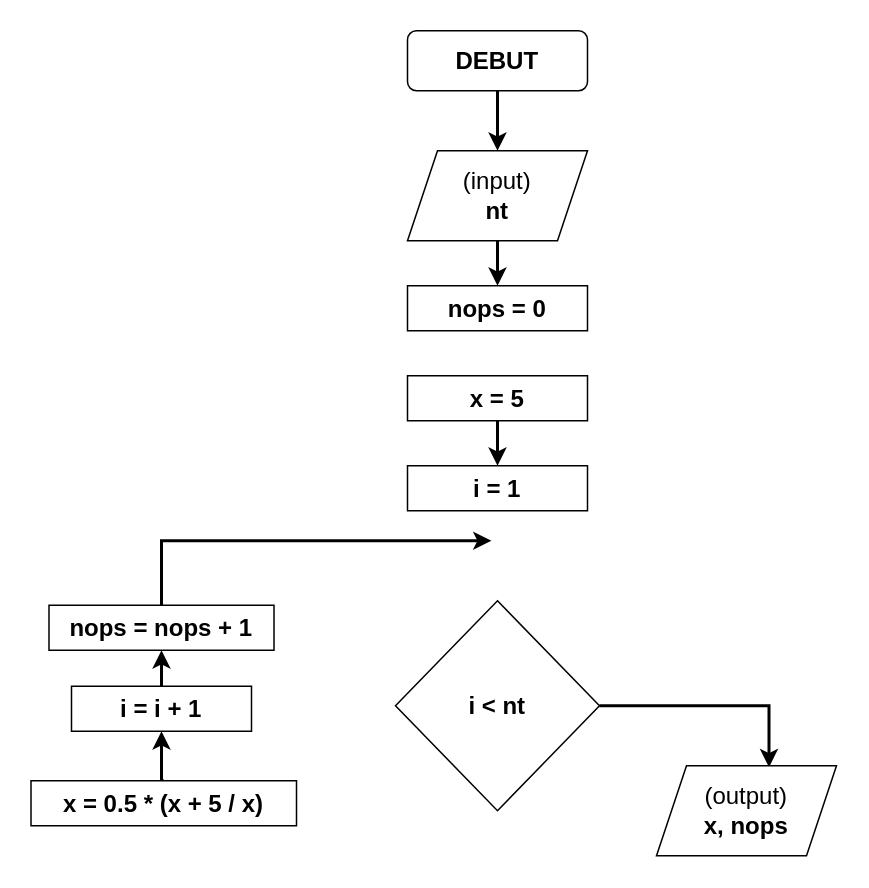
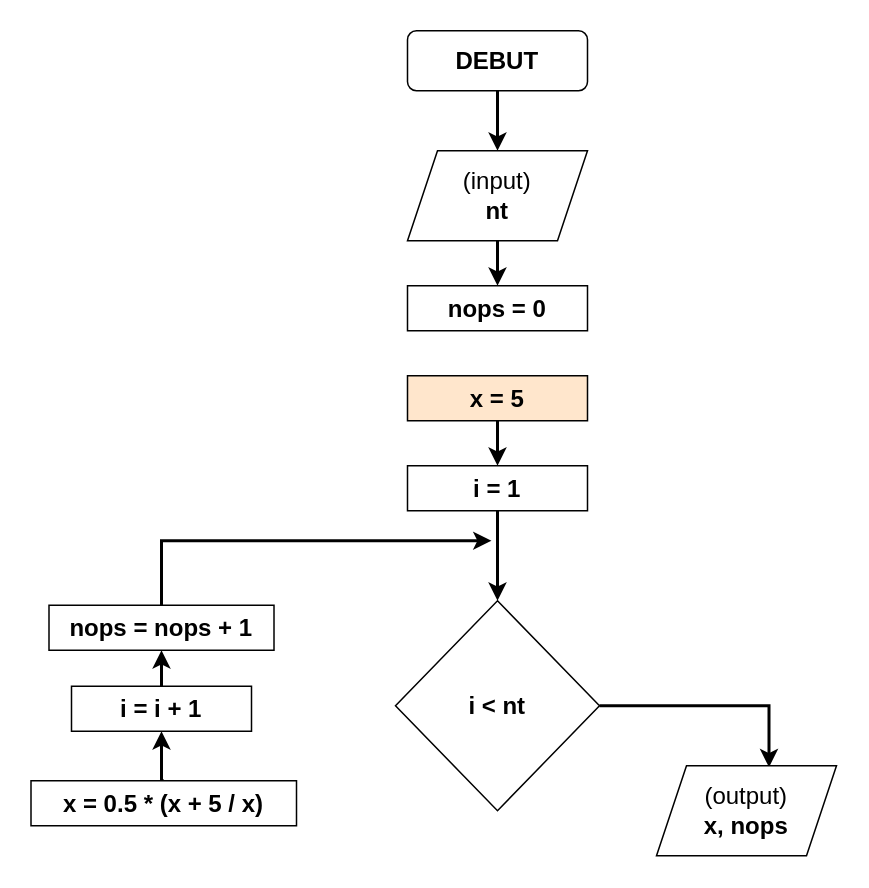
  <mxCell id="0" />
  <mxCell id="1" parent="0" />
  <mxCell id="2" style="edgeStyle=orthogonalEdgeStyle;rounded=0;orthogonalLoop=1;jettySize=auto;html=1;exitX=0.5;exitY=1;exitDx=0;exitDy=0;fontSize=16;strokeWidth=2;" edge="1" parent="1" source="3" target="5"><mxGeometry relative="1" as="geometry" /></mxCell>
  <mxCell id="3" value="&lt;font style=&quot;font-size: 16px;&quot;&gt;&lt;b&gt;DEBUT&lt;/b&gt;&lt;/font&gt;" style="rounded=1;whiteSpace=wrap;html=1;" vertex="1" parent="1"><mxGeometry x="271" y="20" width="120" height="40" as="geometry" /></mxCell>
  <mxCell id="4" style="edgeStyle=orthogonalEdgeStyle;rounded=0;orthogonalLoop=1;jettySize=auto;html=1;exitX=0.5;exitY=1;exitDx=0;exitDy=0;entryX=0.5;entryY=0;entryDx=0;entryDy=0;strokeWidth=2;fontSize=16;" edge="1" parent="1" source="5" target="6"><mxGeometry relative="1" as="geometry" /></mxCell>
  <mxCell id="5" value="(input)&lt;br&gt;&lt;b&gt;nt&lt;/b&gt;" style="shape=parallelogram;perimeter=parallelogramPerimeter;whiteSpace=wrap;html=1;fixedSize=1;fontSize=16;" vertex="1" parent="1"><mxGeometry x="271" y="100" width="120" height="60" as="geometry" /></mxCell>
  <mxCell id="6" value="&lt;b&gt;nops = 0&lt;/b&gt;" style="rounded=0;whiteSpace=wrap;html=1;fontSize=16;" vertex="1" parent="1"><mxGeometry x="271" y="190" width="120" height="30" as="geometry" /></mxCell>
  <mxCell id="7" style="edgeStyle=orthogonalEdgeStyle;rounded=0;orthogonalLoop=1;jettySize=auto;html=1;exitX=0.5;exitY=1;exitDx=0;exitDy=0;strokeWidth=2;fontSize=16;" edge="1" parent="1" source="8" target="10"><mxGeometry relative="1" as="geometry" /></mxCell>
- <mxCell id="8" value="&lt;b&gt;x = 5&lt;/b&gt;" style="rounded=0;whiteSpace=wrap;html=1;fontSize=16;" vertex="1" parent="1"><mxGeometry x="271" y="250" width="120" height="30" as="geometry" /></mxCell>
+ <mxCell id="8" value="&lt;b&gt;x = 5&lt;/b&gt;" style="rounded=0;whiteSpace=wrap;html=1;fontSize=16;fillColor=#ffe6cc;" vertex="1" parent="1"><mxGeometry x="271" y="250" width="120" height="30" as="geometry" /></mxCell>
+ <mxCell id="9" style="edgeStyle=orthogonalEdgeStyle;rounded=0;orthogonalLoop=1;jettySize=auto;html=1;exitX=0.5;exitY=1;exitDx=0;exitDy=0;strokeWidth=2;fontSize=16;" edge="1" parent="1" source="10" target="12"><mxGeometry relative="1" as="geometry" /></mxCell>
  <mxCell id="10" value="&lt;b&gt;i = 1&lt;/b&gt;" style="rounded=0;whiteSpace=wrap;html=1;fontSize=16;" vertex="1" parent="1"><mxGeometry x="271" y="310" width="120" height="30" as="geometry" /></mxCell>
  <mxCell id="11" style="edgeStyle=orthogonalEdgeStyle;rounded=0;orthogonalLoop=1;jettySize=auto;html=1;exitX=1;exitY=0.5;exitDx=0;exitDy=0;entryX=0.625;entryY=0.017;entryDx=0;entryDy=0;entryPerimeter=0;strokeWidth=2;fontSize=16;" edge="1" parent="1" source="12" target="17"><mxGeometry relative="1" as="geometry" /></mxCell>
  <mxCell id="12" value="&lt;b&gt;i &amp;lt; nt&lt;/b&gt;" style="rhombus;whiteSpace=wrap;html=1;fontSize=16;" vertex="1" parent="1"><mxGeometry x="263" y="400" width="136" height="140" as="geometry" /></mxCell>
  <mxCell id="13" style="edgeStyle=orthogonalEdgeStyle;rounded=0;orthogonalLoop=1;jettySize=auto;html=1;exitX=0.5;exitY=0;exitDx=0;exitDy=0;entryX=0.5;entryY=1;entryDx=0;entryDy=0;strokeWidth=2;fontSize=16;" edge="1" parent="1" source="14" target="16"><mxGeometry relative="1" as="geometry" /></mxCell>
  <mxCell id="14" value="&lt;b&gt;x = 0.5 * (x + 5 / x)&lt;/b&gt;" style="rounded=0;whiteSpace=wrap;html=1;fontSize=16;" vertex="1" parent="1"><mxGeometry x="20" y="520" width="177" height="30" as="geometry" /></mxCell>
  <mxCell id="15" style="edgeStyle=orthogonalEdgeStyle;rounded=0;orthogonalLoop=1;jettySize=auto;html=1;exitX=0.5;exitY=0;exitDx=0;exitDy=0;entryX=0.5;entryY=1;entryDx=0;entryDy=0;strokeWidth=2;fontSize=16;" edge="1" parent="1" source="16" target="18"><mxGeometry relative="1" as="geometry" /></mxCell>
  <mxCell id="16" value="&lt;b&gt;i = i + 1&lt;/b&gt;" style="rounded=0;whiteSpace=wrap;html=1;fontSize=16;" vertex="1" parent="1"><mxGeometry x="47" y="457" width="120" height="30" as="geometry" /></mxCell>
  <mxCell id="17" value="(output)&lt;br&gt;&lt;b&gt;x, nops&lt;/b&gt;" style="shape=parallelogram;perimeter=parallelogramPerimeter;whiteSpace=wrap;html=1;fixedSize=1;fontSize=16;" vertex="1" parent="1"><mxGeometry x="437" y="510" width="120" height="60" as="geometry" /></mxCell>
  <mxCell id="18" value="&lt;b&gt;nops = nops + 1&lt;/b&gt;" style="rounded=0;whiteSpace=wrap;html=1;fontSize=16;" vertex="1" parent="1"><mxGeometry x="32" y="403" width="150" height="30" as="geometry" /></mxCell>
  <mxCell id="19" value="" style="endArrow=classic;html=1;rounded=0;strokeWidth=2;fontSize=16;exitX=0.5;exitY=0;exitDx=0;exitDy=0;" edge="1" parent="1" source="18"><mxGeometry width="50" height="50" relative="1" as="geometry"><mxPoint x="307" y="360" as="sourcePoint" /><mxPoint x="327" y="360" as="targetPoint" /><Array as="points"><mxPoint x="107" y="360" /></Array></mxGeometry></mxCell>
